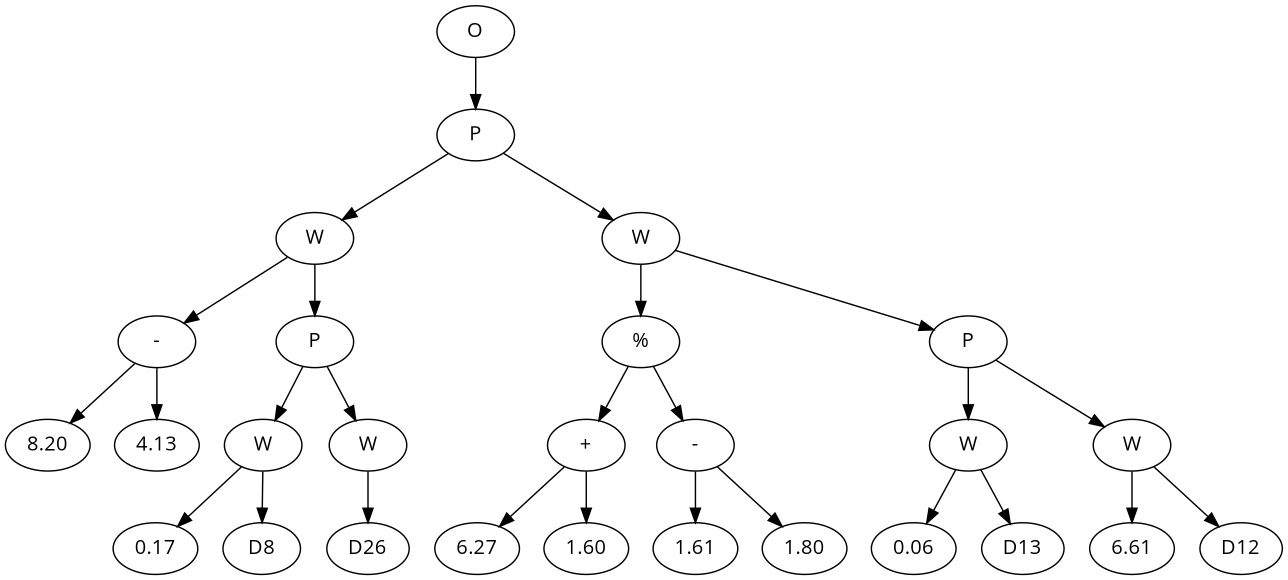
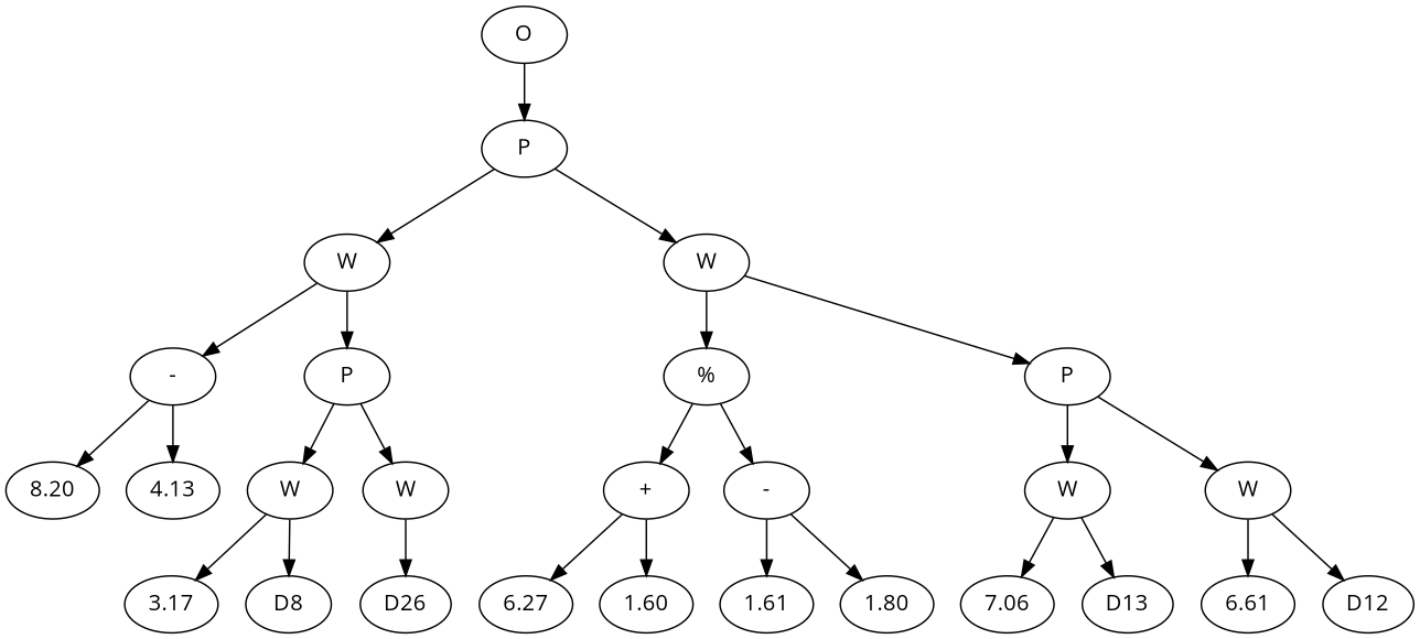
  digraph {
    fontname="Open Sans"
    node [fontname="Open Sans"]
    edge [fontname="Open Sans"]
    n1 [label=O]
    n2 [label=P]
    n3 [label=W]
    n4 [label=W]
    n5 [label="-"]
    n6 [label=P]
    n7 [label="%"]
    n8 [label=P]
    n9 [label=8.20]
    n10 [label=4.13]
    n11 [label=W]
    n12 [label=W]
-   n13 [label=0.17]
+   n13 [label=3.17]
    n14 [label=D8]
    n15 [label=D26]
    n16 [label="+"]
    n17 [label="-"]
    n18 [label=W]
    n19 [label=W]
    n20 [label=6.27]
    n21 [label=1.60]
    n22 [label=1.61]
    n23 [label=1.80]
-   n24 [label=0.06]
+   n24 [label=7.06]
    n25 [label=D13]
    n26 [label=6.61]
    n27 [label=D12]
    n1 -> n2
    n2 -> n3
    n2 -> n4
    n3 -> n5
    n3 -> n6
    n4 -> n7
    n4 -> n8
    n5 -> n9
    n5 -> n10
    n6 -> n11
    n6 -> n12
    n7 -> n16
    n7 -> n17
    n8 -> n18
    n8 -> n19
    n11 -> n13
    n11 -> n14
    n12 -> n15
    n16 -> n20
    n16 -> n21
    n17 -> n22
    n17 -> n23
    n18 -> n24
    n18 -> n25
    n19 -> n26
    n19 -> n27
  }
